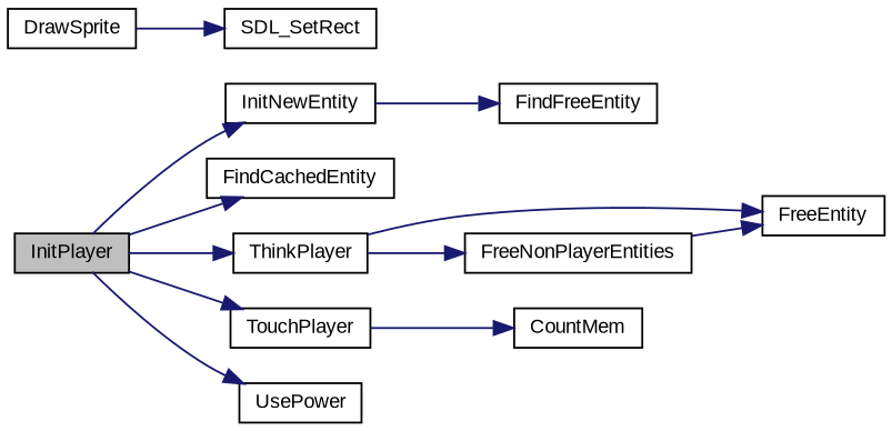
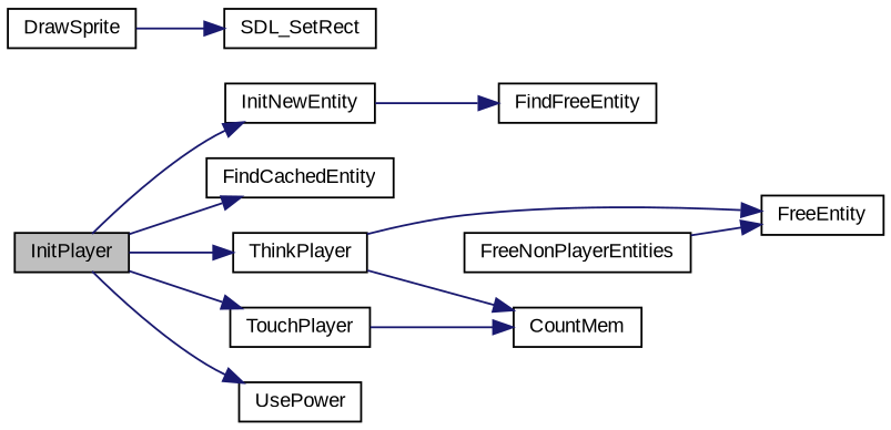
  digraph {
    fontname="Liberation Sans"
    rankdir=LR
    node [color=black fillcolor=white fontname="Liberation Sans" fontsize=10 shape=record style=filled]
    edge [color=midnightblue fontname="Liberation Sans" fontsize=10 labelfontname=Helvetica labelfontsize=10 style=solid]
    n1 [fillcolor=grey75 fontcolor=black height=0.2 label=InitPlayer width=0.4]
    n2 [height=0.2 label=InitNewEntity width=0.4]
    n3 [height=0.2 label=FindCachedEntity width=0.4]
    n4 [height=0.2 label=ThinkPlayer width=0.4]
    n5 [height=0.2 label=TouchPlayer width=0.4]
    n6 [height=0.2 label=UsePower width=0.4]
    n7 [height=0.2 label=FindFreeEntity width=0.4]
    n8 [height=0.2 label=FreeEntity width=0.4]
    n9 [height=0.2 label=FreeNonPlayerEntities width=0.4]
    n10 [height=0.2 label=CountMem width=0.4]
    n11 [height=0.2 label=DrawSprite width=0.4]
    n12 [height=0.2 label=SDL_SetRect width=0.4]
    n1 -> n2
    n1 -> n3
    n1 -> n4
    n1 -> n5
    n1 -> n6
    n2 -> n7
    n4 -> n8
-   n4 -> n9
+   n4 -> n10
    n5 -> n10
    n9 -> n8
    n11 -> n12
  }
